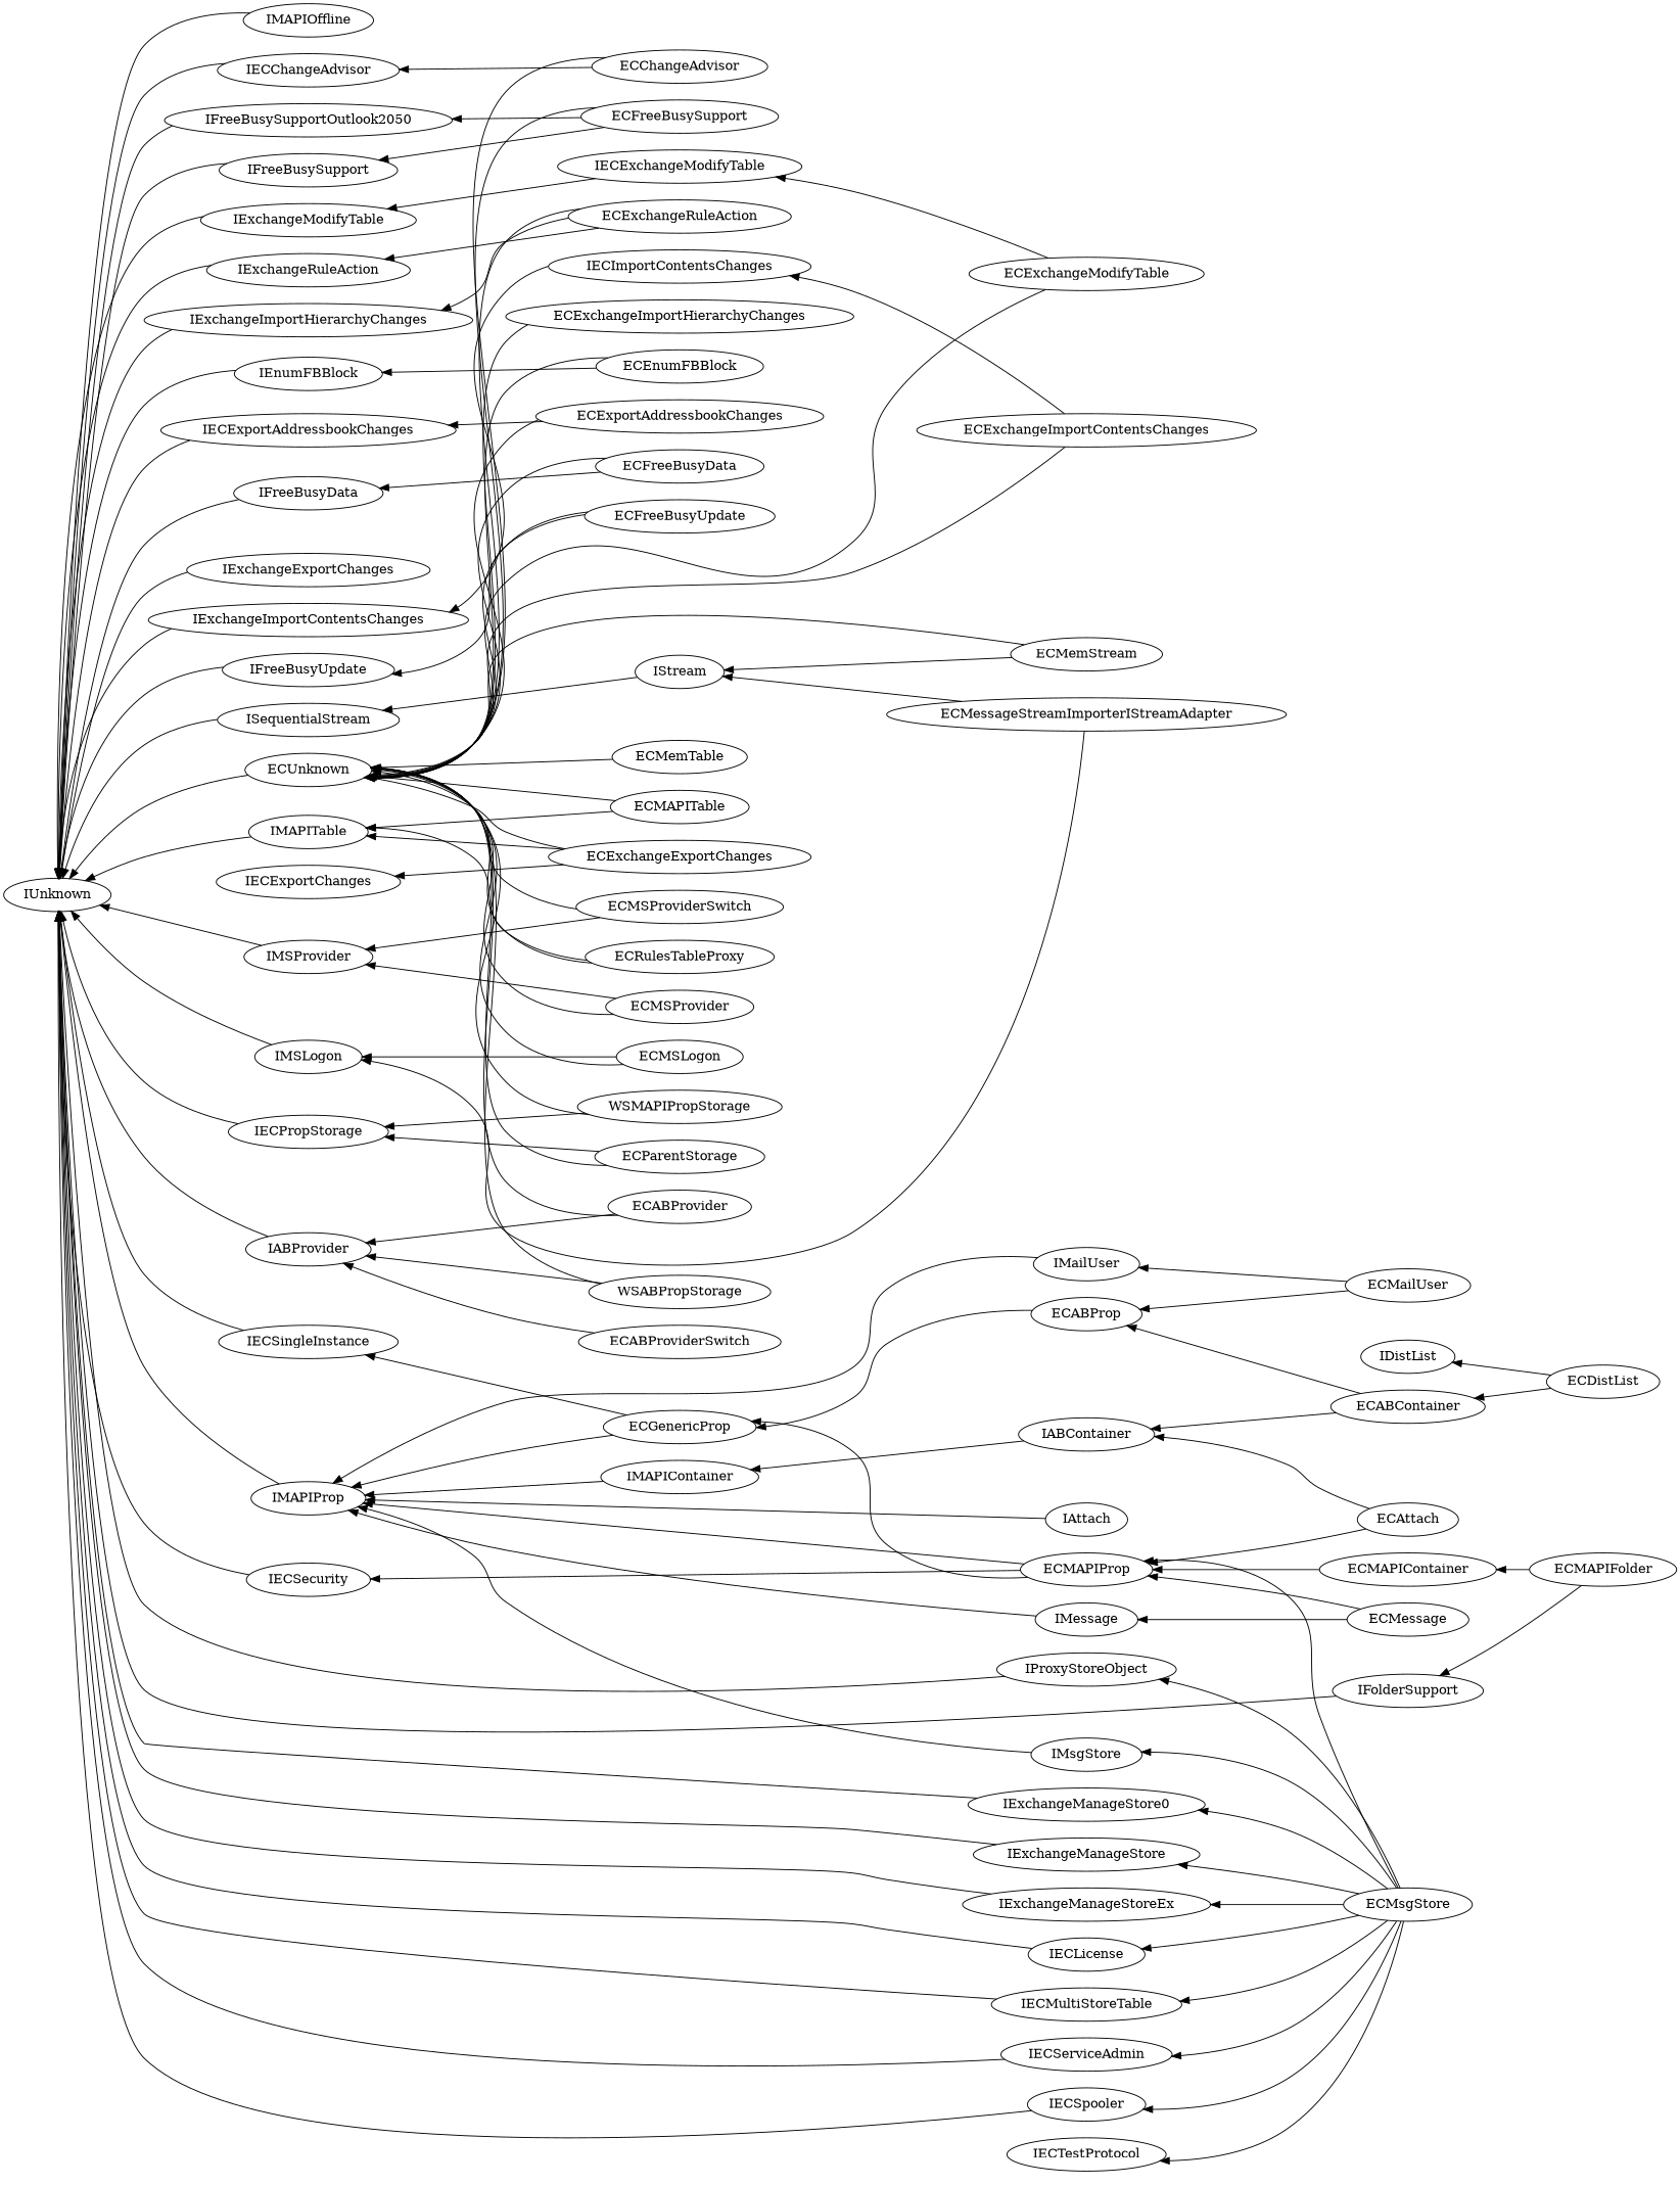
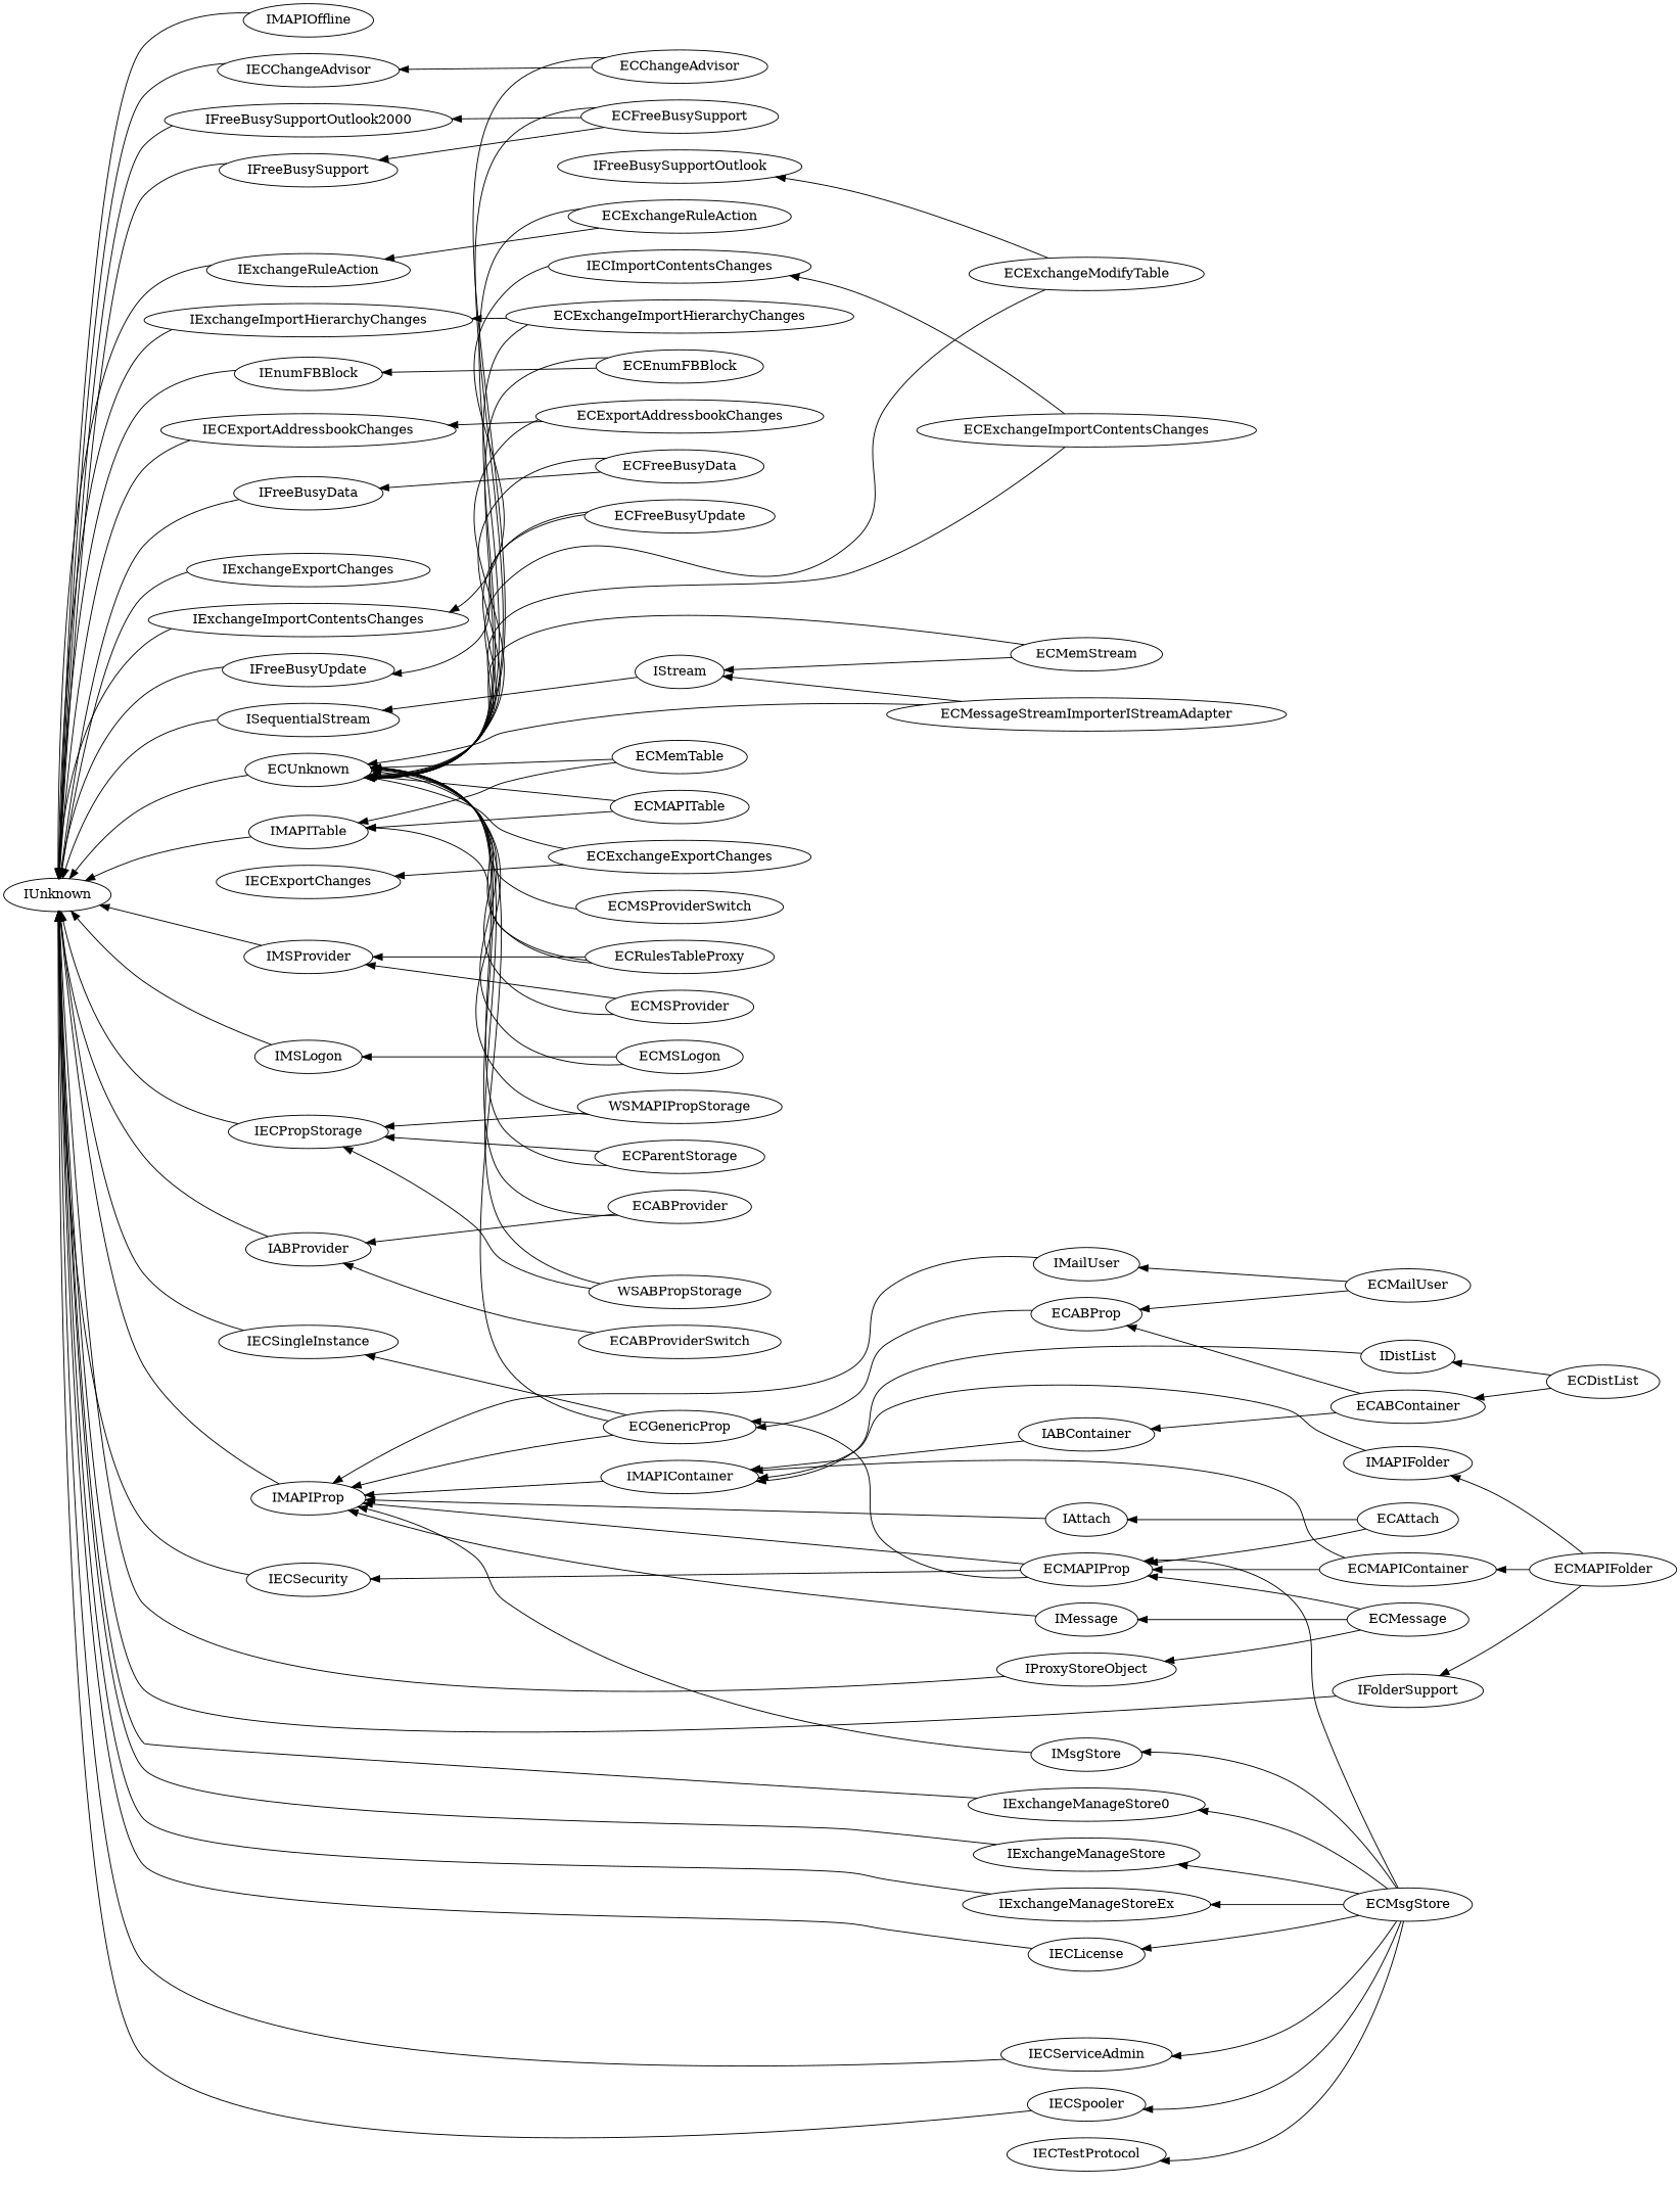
  digraph {
    rankdir=RL
    ECABContainer
    ECABProp
    IABContainer
    ECGenericProp
    IMAPIContainer
    ECUnknown
    IECSingleInstance
    IMAPIProp
    IUnknown
    ECABProvider
    IABProvider
    ECABProviderSwitch
    ECAttach
    ECMAPIProp
    IAttach
    IECSecurity
    ECChangeAdvisor
    IECChangeAdvisor
    ECDistList
    IDistList
    ECEnumFBBlock
    IEnumFBBlock
    ECExchangeExportChanges
    IECExportChanges
    IExchangeExportChanges
    ECExchangeImportContentsChanges
    IECImportContentsChanges
    IExchangeImportContentsChanges
    ECExchangeImportHierarchyChanges
    IExchangeImportHierarchyChanges
    ECExchangeModifyTable
-   IECExchangeModifyTable
-   IExchangeModifyTable
+   IECExchangeModifyTable [label=IFreeBusySupportOutlook]
    ECExchangeRuleAction
    IExchangeRuleAction
    ECExportAddressbookChanges
    IECExportAddressbookChanges
    ECFreeBusyData
    IFreeBusyData
    ECFreeBusySupport
    IFreeBusySupport
-   IFreeBusySupportOutlook2000 [label=IFreeBusySupportOutlook2050]
+   IFreeBusySupportOutlook2000
    ECFreeBusyUpdate
    IFreeBusyUpdate
    ECMAPIContainer
    ECMAPIFolder
    IFolderSupport
+   IMAPIFolder
    ECMAPITable
    IMAPITable
    ECMSLogon
    IMSLogon
    ECMSProvider
    IMSProvider
    ECMSProviderSwitch
    ECMailUser
    IMailUser
    ECMemStream
    IStream
    ISequentialStream
    ECMemTable
    ECMessage
    IMessage
    ECMessageStreamImporterIStreamAdapter
    ECMsgStore
    IECLicense
-   IECMultiStoreTable
    IECServiceAdmin
    IECSpooler
    IECTestProtocol
    n71 [label=IExchangeManageStore0]
    IExchangeManageStore
    IExchangeManageStoreEx
    IMsgStore
    IProxyStoreObject
    IMAPIOffline
    ECParentStorage
    IECPropStorage
    ECRulesTableProxy
    WSABPropStorage
    WSMAPIPropStorage
    ECABContainer -> ECABProp
    ECABContainer -> IABContainer
    ECABProp -> ECGenericProp
    IABContainer -> IMAPIContainer
+   ECGenericProp -> ECUnknown
    ECGenericProp -> IECSingleInstance
    ECGenericProp -> IMAPIProp
    IMAPIContainer -> IMAPIProp
    ECUnknown -> IUnknown
    IECSingleInstance -> IUnknown
    IMAPIProp -> IUnknown
    ECABProvider -> ECUnknown
    ECABProvider -> IABProvider
    IABProvider -> IUnknown
    ECABProviderSwitch -> IABProvider
    ECAttach -> ECMAPIProp
-   ECAttach -> IABContainer
+   ECAttach -> IAttach
    ECMAPIProp -> ECGenericProp
    ECMAPIProp -> IMAPIProp
    ECMAPIProp -> IECSecurity
    IAttach -> IMAPIProp
    IECSecurity -> IUnknown
    ECChangeAdvisor -> ECUnknown
    ECChangeAdvisor -> IECChangeAdvisor
    IECChangeAdvisor -> IUnknown
    ECDistList -> ECABContainer
    ECDistList -> IDistList
+   IDistList -> IMAPIContainer
    ECEnumFBBlock -> ECUnknown
    ECEnumFBBlock -> IEnumFBBlock
    IEnumFBBlock -> IUnknown
    ECExchangeExportChanges -> ECUnknown
    ECExchangeExportChanges -> IECExportChanges
    IExchangeExportChanges -> IUnknown
    ECExchangeImportContentsChanges -> ECUnknown
    ECExchangeImportContentsChanges -> IECImportContentsChanges
    IECImportContentsChanges -> IExchangeImportContentsChanges
    IExchangeImportContentsChanges -> IUnknown
    ECExchangeImportHierarchyChanges -> ECUnknown
-   ECExchangeRuleAction -> IExchangeImportHierarchyChanges
+   ECExchangeImportHierarchyChanges -> IExchangeImportHierarchyChanges
    IExchangeImportHierarchyChanges -> IUnknown
    ECExchangeModifyTable -> ECUnknown
    ECExchangeModifyTable -> IECExchangeModifyTable
-   IECExchangeModifyTable -> IExchangeModifyTable
-   IExchangeModifyTable -> IUnknown
    ECExchangeRuleAction -> ECUnknown
    ECExchangeRuleAction -> IExchangeRuleAction
    IExchangeRuleAction -> IUnknown
    ECExportAddressbookChanges -> ECUnknown
    ECExportAddressbookChanges -> IECExportAddressbookChanges
    IECExportAddressbookChanges -> IUnknown
    ECFreeBusyData -> ECUnknown
    ECFreeBusyData -> IFreeBusyData
    IFreeBusyData -> IUnknown
    ECFreeBusySupport -> ECUnknown
    ECFreeBusySupport -> IFreeBusySupport
    ECFreeBusySupport -> IFreeBusySupportOutlook2000
    IFreeBusySupport -> IUnknown
    IFreeBusySupportOutlook2000 -> IUnknown
    ECFreeBusyUpdate -> ECUnknown
    ECFreeBusyUpdate -> IFreeBusyUpdate
    IFreeBusyUpdate -> IUnknown
+   ECMAPIContainer -> IMAPIContainer
    ECMAPIContainer -> ECMAPIProp
    ECMAPIFolder -> ECMAPIContainer
    ECMAPIFolder -> IFolderSupport
+   ECMAPIFolder -> IMAPIFolder
    IFolderSupport -> IUnknown
+   IMAPIFolder -> IMAPIContainer
    ECMAPITable -> ECUnknown
    ECMAPITable -> IMAPITable
    IMAPITable -> IUnknown
    ECMSLogon -> ECUnknown
    ECMSLogon -> IMSLogon
    IMSLogon -> IUnknown
    ECMSProvider -> ECUnknown
    ECMSProvider -> IMSProvider
    IMSProvider -> IUnknown
    ECMSProviderSwitch -> ECUnknown
-   ECMSProviderSwitch -> IMSProvider
+   ECRulesTableProxy -> IMSProvider
    ECMailUser -> ECABProp
    ECMailUser -> IMailUser
    IMailUser -> IMAPIProp
    ECMemStream -> ECUnknown
    ECMemStream -> IStream
    IStream -> ISequentialStream
    ISequentialStream -> IUnknown
    ECMemTable -> ECUnknown
-   ECExchangeExportChanges -> IMAPITable
+   ECMemTable -> IMAPITable
    ECMessage -> ECMAPIProp
    ECMessage -> IMessage
    IMessage -> IMAPIProp
-   ECMessageStreamImporterIStreamAdapter -> IMSLogon
+   ECMessageStreamImporterIStreamAdapter -> ECUnknown
    ECMessageStreamImporterIStreamAdapter -> IStream
    ECMsgStore -> ECMAPIProp
    ECMsgStore -> IECLicense
-   ECMsgStore -> IECMultiStoreTable
    ECMsgStore -> IECServiceAdmin
    ECMsgStore -> IECSpooler
    ECMsgStore -> IECTestProtocol
    ECMsgStore -> n71
    ECMsgStore -> IExchangeManageStore
    ECMsgStore -> IExchangeManageStoreEx
    ECMsgStore -> IMsgStore
-   ECMsgStore -> IProxyStoreObject
+   ECMessage -> IProxyStoreObject
    IECLicense -> IUnknown
-   IECMultiStoreTable -> IUnknown
    IECServiceAdmin -> IUnknown
    IECSpooler -> IUnknown
    n71 -> IUnknown
    IExchangeManageStore -> IUnknown
    IExchangeManageStoreEx -> IUnknown
    IMsgStore -> IMAPIProp
    IProxyStoreObject -> IUnknown
    IMAPIOffline -> IUnknown
    ECParentStorage -> ECUnknown
    ECParentStorage -> IECPropStorage
    IECPropStorage -> IUnknown
    ECRulesTableProxy -> ECUnknown
    ECRulesTableProxy -> IMAPITable
    WSABPropStorage -> ECUnknown
-   WSABPropStorage -> IABProvider
+   WSABPropStorage -> IECPropStorage
    WSMAPIPropStorage -> ECUnknown
    WSMAPIPropStorage -> IECPropStorage
  }
